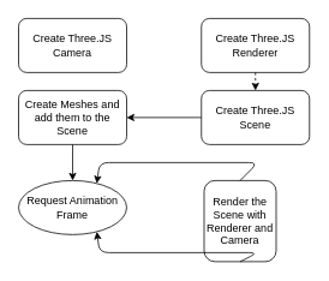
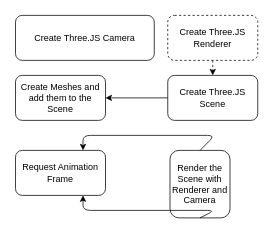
  <mxCell id="0" />
  <mxCell id="1" parent="0" />
- <mxCell id="2" value="Create Three.JS Camera" style="rounded=1;whiteSpace=wrap;html=1;" vertex="1" parent="1"><mxGeometry x="20" y="20" width="120" height="60" as="geometry" /></mxCell>
- <mxCell id="3" value="Create Three.JS Renderer" style="rounded=1;whiteSpace=wrap;html=1;" vertex="1" parent="1"><mxGeometry x="223" y="20" width="120" height="60" as="geometry" /></mxCell>
+ <mxCell id="2" value="Create Three.JS Camera" style="rounded=1;whiteSpace=wrap;html=1;" vertex="1" parent="1"><mxGeometry x="20" y="20" width="185" height="60" as="geometry" /></mxCell>
+ <mxCell id="3" value="Create Three.JS Renderer" style="rounded=1;whiteSpace=wrap;html=1;dashed=1;" vertex="1" parent="1"><mxGeometry x="223" y="20" width="120" height="60" as="geometry" /></mxCell>
  <mxCell id="4" value="Create Three.JS Scene" style="rounded=1;whiteSpace=wrap;html=1;" vertex="1" parent="1"><mxGeometry x="223" y="100" width="120" height="60" as="geometry" /></mxCell>
  <mxCell id="5" value="Create Meshes and add them to the Scene" style="rounded=1;whiteSpace=wrap;html=1;" vertex="1" parent="1"><mxGeometry x="20" y="100" width="120" height="60" as="geometry" /></mxCell>
- <mxCell id="6" value="Request Animation Frame" style="ellipse;whiteSpace=wrap;html=1;" vertex="1" parent="1"><mxGeometry x="20" y="200" width="120" height="60" as="geometry" /></mxCell>
+ <mxCell id="6" value="Request Animation Frame" style="rounded=1;whiteSpace=wrap;html=1;" vertex="1" parent="1"><mxGeometry x="20" y="200" width="120" height="60" as="geometry" /></mxCell>
  <mxCell id="7" value="Render the Scene with Renderer and Camera" style="rounded=1;whiteSpace=wrap;html=1;" vertex="1" parent="1"><mxGeometry x="226" y="200" width="80" height="90" as="geometry" /></mxCell>
  <mxCell id="8" value="" style="endArrow=classic;html=1;exitX=0;exitY=0.5;exitDx=0;exitDy=0;entryX=1;entryY=0.5;entryDx=0;entryDy=0;" edge="1" parent="1" source="4" target="5"><mxGeometry width="50" height="50" relative="1" as="geometry"><mxPoint x="153" y="150" as="sourcePoint" /><mxPoint x="236" y="150" as="targetPoint" /></mxGeometry></mxCell>
  <mxCell id="9" value="" style="endArrow=classic;html=1;exitX=0.5;exitY=1;exitDx=0;exitDy=0;entryX=0.5;entryY=0;entryDx=0;entryDy=0;dashed=1;" edge="1" parent="1" source="3" target="4"><mxGeometry width="50" height="50" relative="1" as="geometry"><mxPoint x="160" y="70" as="sourcePoint" /><mxPoint x="243" y="70" as="targetPoint" /></mxGeometry></mxCell>
- <mxCell id="10" value="" style="endArrow=classic;html=1;exitX=0.5;exitY=1;exitDx=0;exitDy=0;entryX=0.5;entryY=0;entryDx=0;entryDy=0;" edge="1" parent="1" source="5" target="6"><mxGeometry width="50" height="50" relative="1" as="geometry"><mxPoint x="170" y="80" as="sourcePoint" /><mxPoint x="253" y="80" as="targetPoint" /></mxGeometry></mxCell>
  <mxCell id="11" value="" style="endArrow=classic;html=1;exitX=0.5;exitY=0;exitDx=0;exitDy=0;entryX=0.75;entryY=0;entryDx=0;entryDy=0;" edge="1" parent="1" source="7" target="6"><mxGeometry width="50" height="50" relative="1" as="geometry"><mxPoint x="180" y="90" as="sourcePoint" /><mxPoint x="263" y="90" as="targetPoint" /><Array as="points"><mxPoint x="286" y="180" /><mxPoint x="110" y="180" /></Array></mxGeometry></mxCell>
  <mxCell id="12" value="" style="endArrow=classic;html=1;exitX=0.5;exitY=1;exitDx=0;exitDy=0;entryX=0.75;entryY=1;entryDx=0;entryDy=0;" edge="1" parent="1" source="7" target="6"><mxGeometry width="50" height="50" relative="1" as="geometry"><mxPoint x="173" y="310" as="sourcePoint" /><mxPoint x="256" y="310" as="targetPoint" /><Array as="points"><mxPoint x="286" y="280" /><mxPoint x="110" y="280" /></Array></mxGeometry></mxCell>
